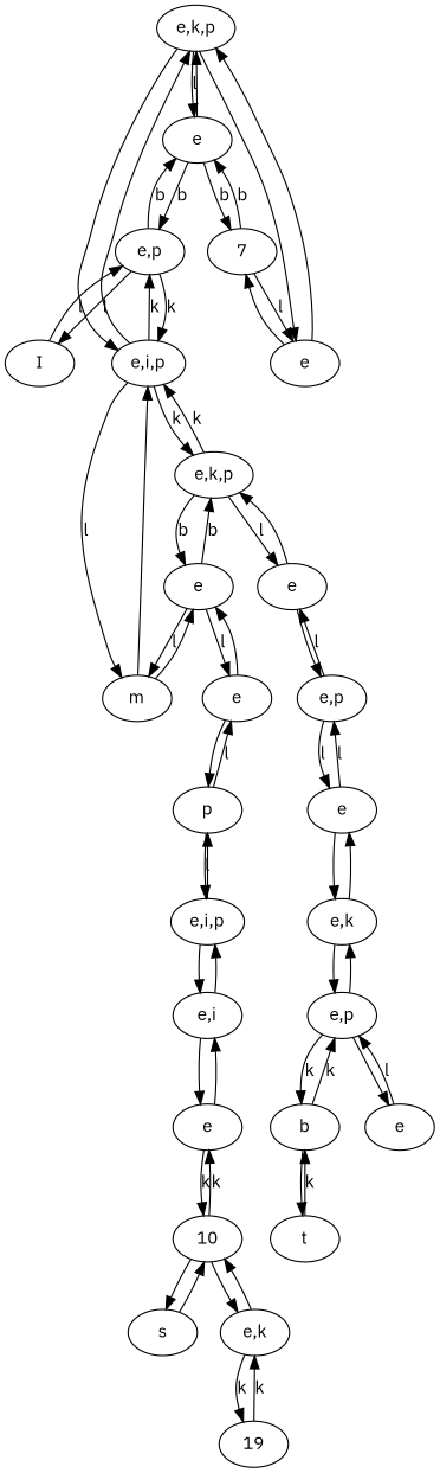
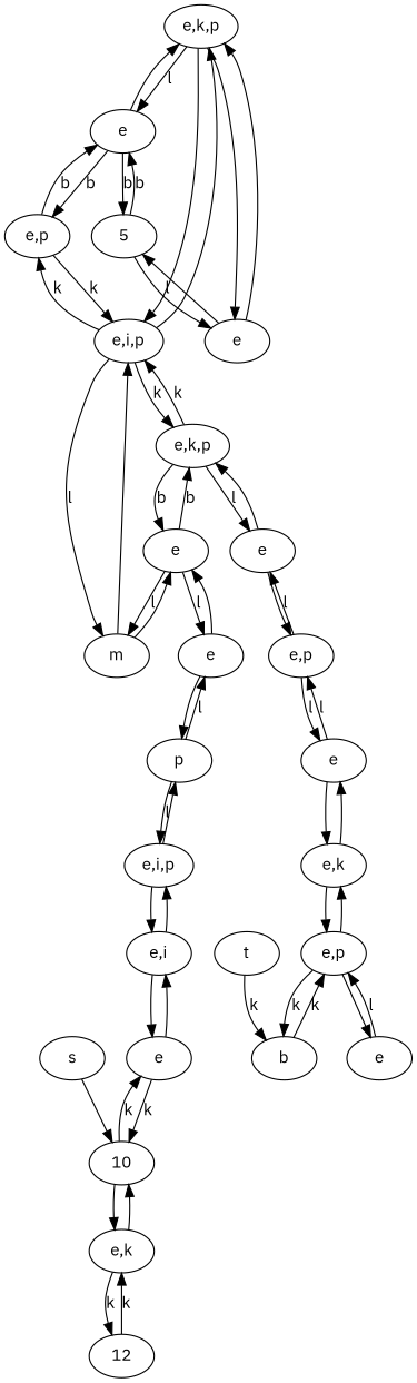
  digraph {
    fontname="IBM Plex Sans"
    node [fontname="IBM Plex Sans"]
    edge [fontname="IBM Plex Sans"]
    n1 [label="e,k,p\n"]
    n2 [label=e]
    n3 [label="e,i,p"]
    n4 [label=e]
    n5 [label="e,p"]
-   7
+   7 [label=5]
    n7 [label=m]
    n8 [label="e,k,p"]
-   n9 [label=I]
    n10 [label=e]
    n11 [label=e]
    n12 [label=b]
    n13 [label=t]
    n14 [label="e,p"]
    n15 [label=e]
    n16 [label="e,k"]
    n17 [label="e,p"]
    n18 [label=e]
    n19 [label=e]
    n20 [label=s]
    10
    n22 [label="e,k"]
    n23 [label=e]
-   12 [label=19]
+   12
    n25 [label="e,i"]
    n26 [label="e,i,p"]
    n27 [label=p]
    n1 -> n2 [label=l]
    n1 -> n3
    n1 -> n4
    n2 -> n1
    n2 -> n5 [label=b]
    n2 -> 7 [label=b]
    n3 -> n1
    n3 -> n5 [label=k]
    n3 -> n7 [label=l]
    n3 -> n8 [label=k]
    n4 -> n1
    n4 -> 7
    n5 -> n2 [label=b]
    n5 -> n3 [label=k]
-   n5 -> n9 [label=l]
    7 -> n2 [label=b]
    7 -> n4 [label=l]
    n7 -> n3
    n7 -> n10
    n8 -> n3 [label=k]
    n8 -> n10 [label=b]
    n8 -> n11 [label=l]
-   n9 -> n5 [label=l]
    n10 -> n7 [label=l]
    n10 -> n8 [label=b]
    n10 -> n19 [label=l]
    n11 -> n8
    n11 -> n17
-   n12 -> n13
    n12 -> n14 [label=k]
    n13 -> n12 [label=k]
    n14 -> n12 [label=k]
    n14 -> n15
    n14 -> n16
    n15 -> n14 [label=l]
    n16 -> n14
    n16 -> n18
    n17 -> n11 [label=l]
    n17 -> n18 [label=l]
    n18 -> n16
    n18 -> n17 [label=l]
    n19 -> n10
    n19 -> n27
    n20 -> 10
-   10 -> n20
    10 -> n22
    10 -> n23 [label=k]
    n22 -> 10
    n22 -> 12 [label=k]
    n23 -> 10 [label=k]
    n23 -> n25
    12 -> n22 [label=k]
    n25 -> n23
    n25 -> n26
    n26 -> n25
    n26 -> n27
    n27 -> n19 [label=l]
    n27 -> n26 [label=l]
  }
